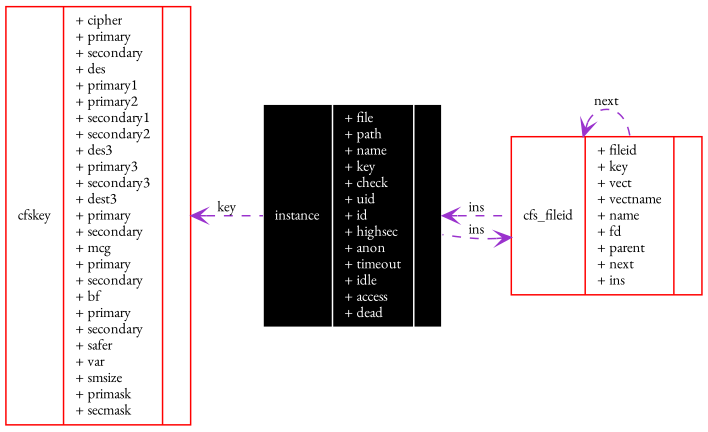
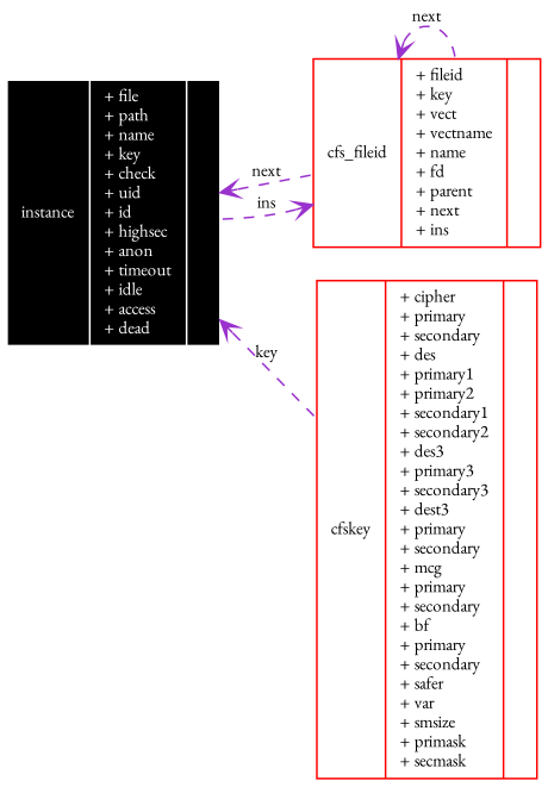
  digraph {
    fontname="EB Garamond"
    rankdir=LR
    node [color=red fontname="EB Garamond" fontsize=10 shape=record]
    edge [arrowtail=open color=darkorchid3 dir=back fontname="EB Garamond" fontsize=10 labelfontname=Helvetica labelfontsize=10 style=dashed]
    n1 [color=white fillcolor=black fontcolor=white height=0.2 label="{instance\n|+ file\l+ path\l+ name\l+ key\l+ check\l+ uid\l+ id\l+ highsec\l+ anon\l+ timeout\l+ idle\l+ access\l+ dead\l|}" style=filled width=0.4]
    n2 [height=0.2 label="{cfs_fileid\n|+ fileid\l+ key\l+ vect\l+ vectname\l+ name\l+ fd\l+ parent\l+ next\l+ ins\l|}" width=0.4]
    n3 [height=0.2 label="{cfskey\n|+ cipher\l+ primary\l+ secondary\l+ des\l+ primary1\l+ primary2\l+ secondary1\l+ secondary2\l+ des3\l+ primary3\l+ secondary3\l+ dest3\l+ primary\l+ secondary\l+ mcg\l+ primary\l+ secondary\l+ bf\l+ primary\l+ secondary\l+ safer\l+ var\l+ smsize\l+ primask\l+ secmask\l|}" width=0.4]
-   n1 -> n2 [label=ins]
+   n1 -> n2 [label=next]
    n2 -> n1 [label=ins]
    n2 -> n2 [label=next]
-   n3 -> n1 [label=key]
+   n1 -> n3 [label=key]
  }
